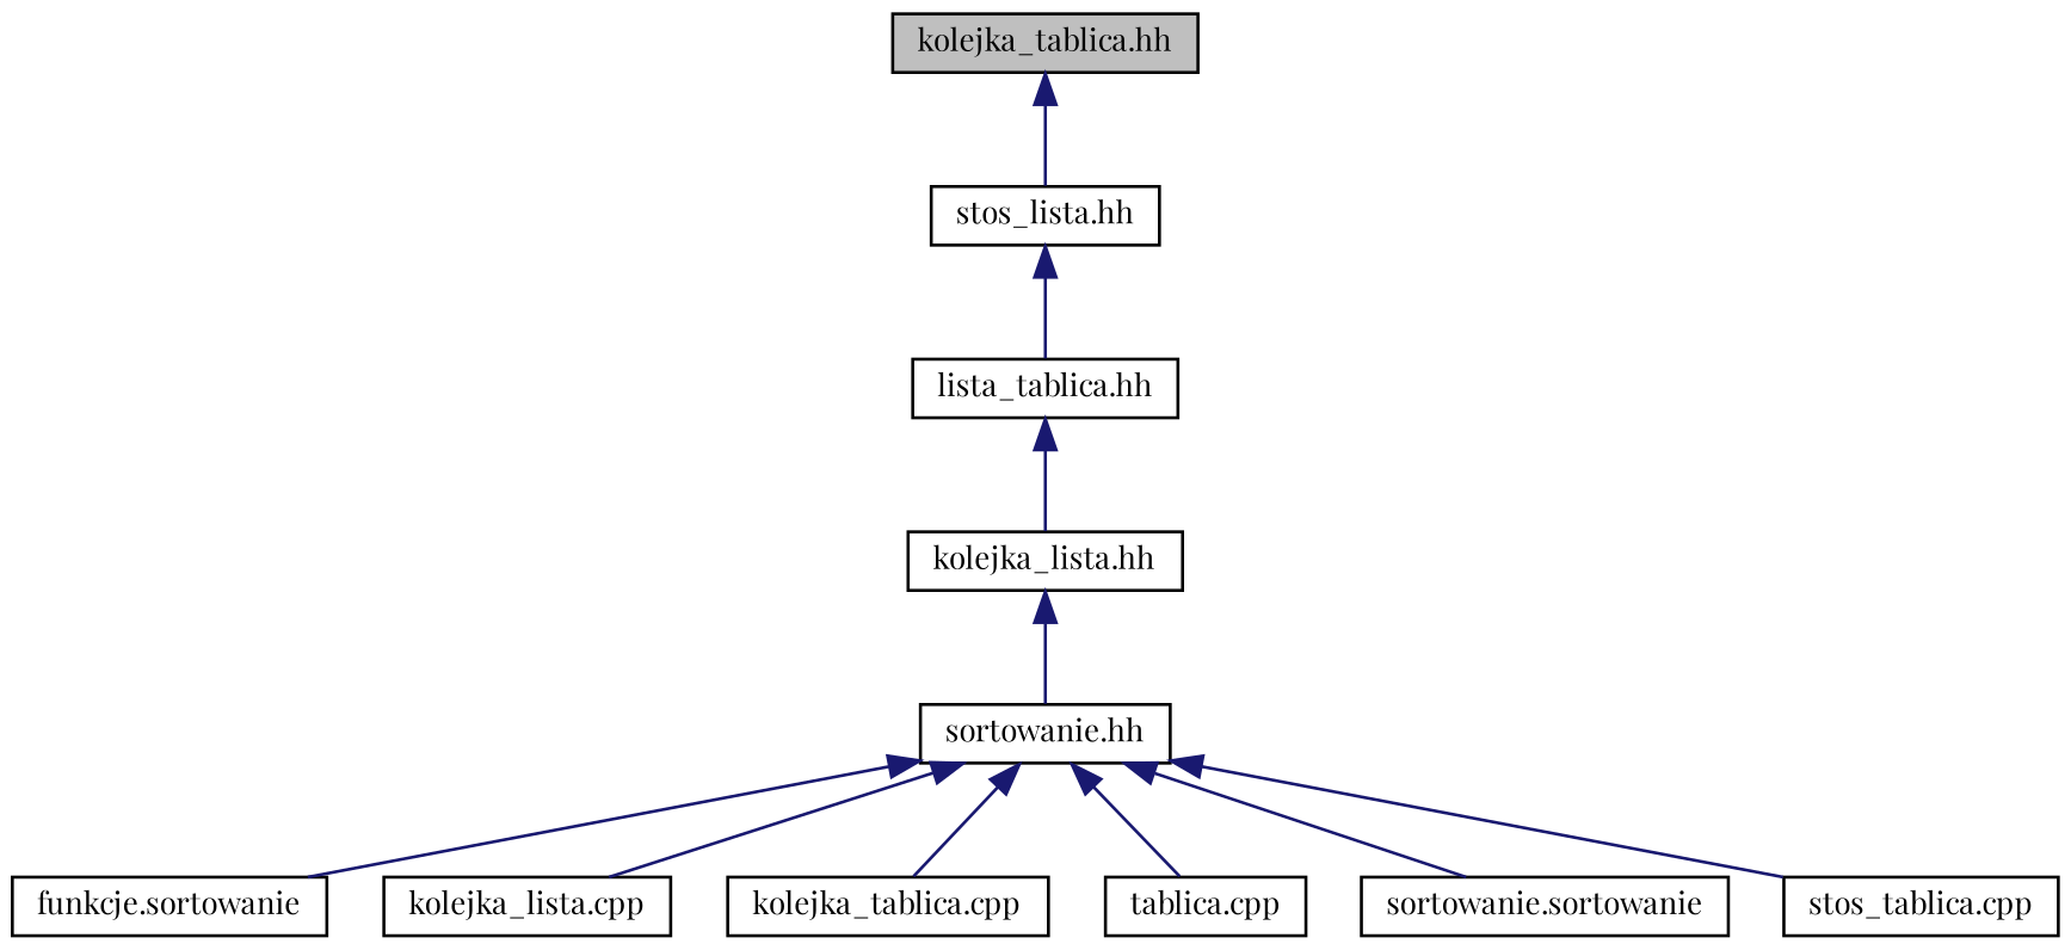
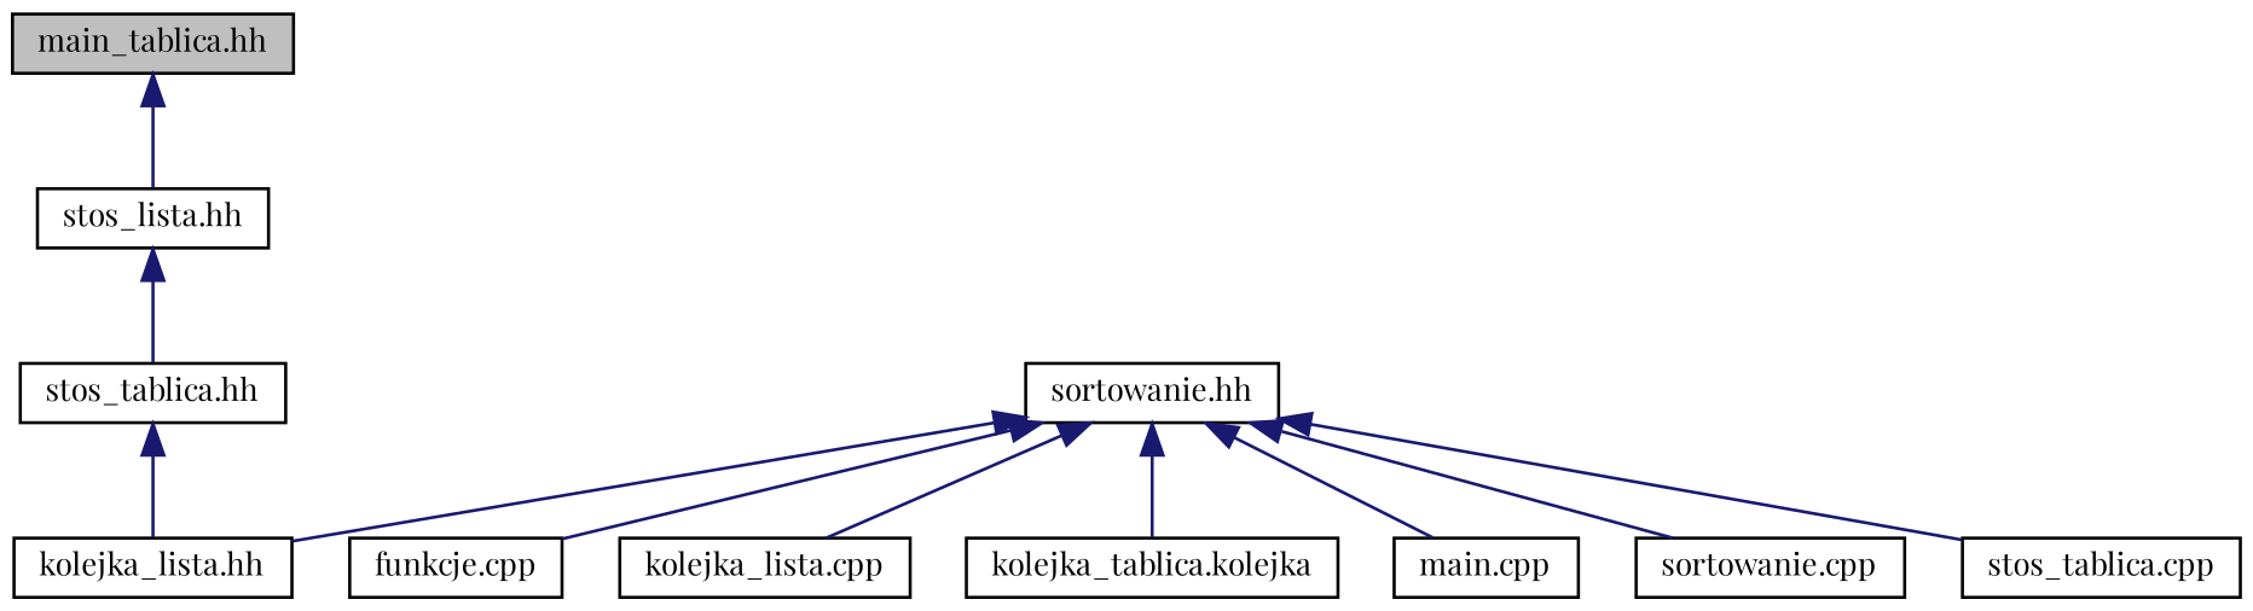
  digraph {
    fontname="Playfair Display"
    node [color=black fillcolor=white fontname="Playfair Display" fontsize=10 shape=record style=filled]
    edge [color=midnightblue dir=back fontname="Playfair Display" fontsize=10 labelfontname=Helvetica labelfontsize=10 style=solid]
-   n1 [fillcolor=grey75 fontcolor=black height=0.2 label="kolejka_tablica.hh" width=0.4]
+   n1 [fillcolor=grey75 fontcolor=black height=0.2 label="main_tablica.hh" width=0.4]
    n2 [height=0.2 label="stos_lista.hh" width=0.4]
-   n3 [height=0.2 label="lista_tablica.hh" width=0.4]
+   n3 [height=0.2 label="stos_tablica.hh" width=0.4]
    n4 [height=0.2 label="kolejka_lista.hh" width=0.4]
    n5 [height=0.2 label="sortowanie.hh" width=0.4]
-   n6 [height=0.2 label="funkcje.sortowanie" width=0.4]
+   n6 [height=0.2 label="funkcje.cpp" width=0.4]
    n7 [height=0.2 label="kolejka_lista.cpp" width=0.4]
-   n8 [height=0.2 label="kolejka_tablica.cpp" width=0.4]
-   n9 [height=0.2 label="tablica.cpp" width=0.4]
-   n10 [height=0.2 label="sortowanie.sortowanie" width=0.4]
+   n8 [height=0.2 label="kolejka_tablica.kolejka" width=0.4]
+   n9 [height=0.2 label="main.cpp" width=0.4]
+   n10 [height=0.2 label="sortowanie.cpp" width=0.4]
    n11 [height=0.2 label="stos_tablica.cpp" width=0.4]
    n1 -> n2
    n2 -> n3
    n3 -> n4
-   n4 -> n5
+   n5 -> n4
    n5 -> n6
    n5 -> n7
    n5 -> n8
    n5 -> n9
    n5 -> n10
    n5 -> n11
  }
